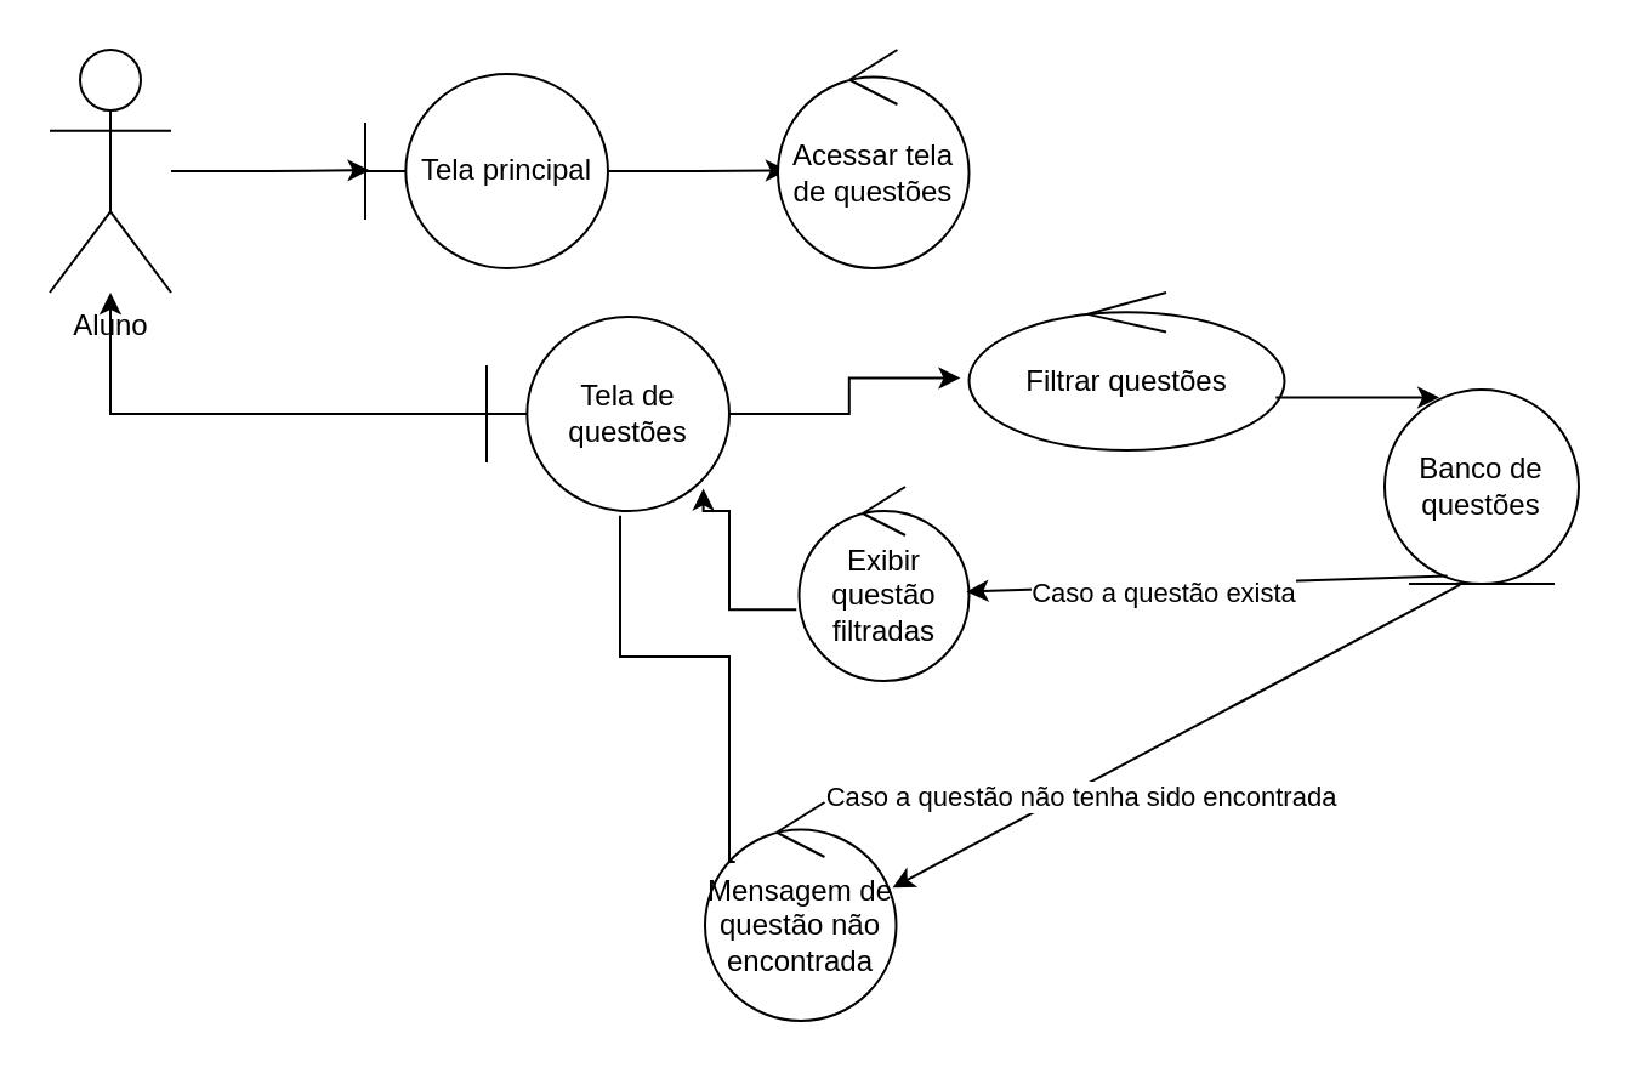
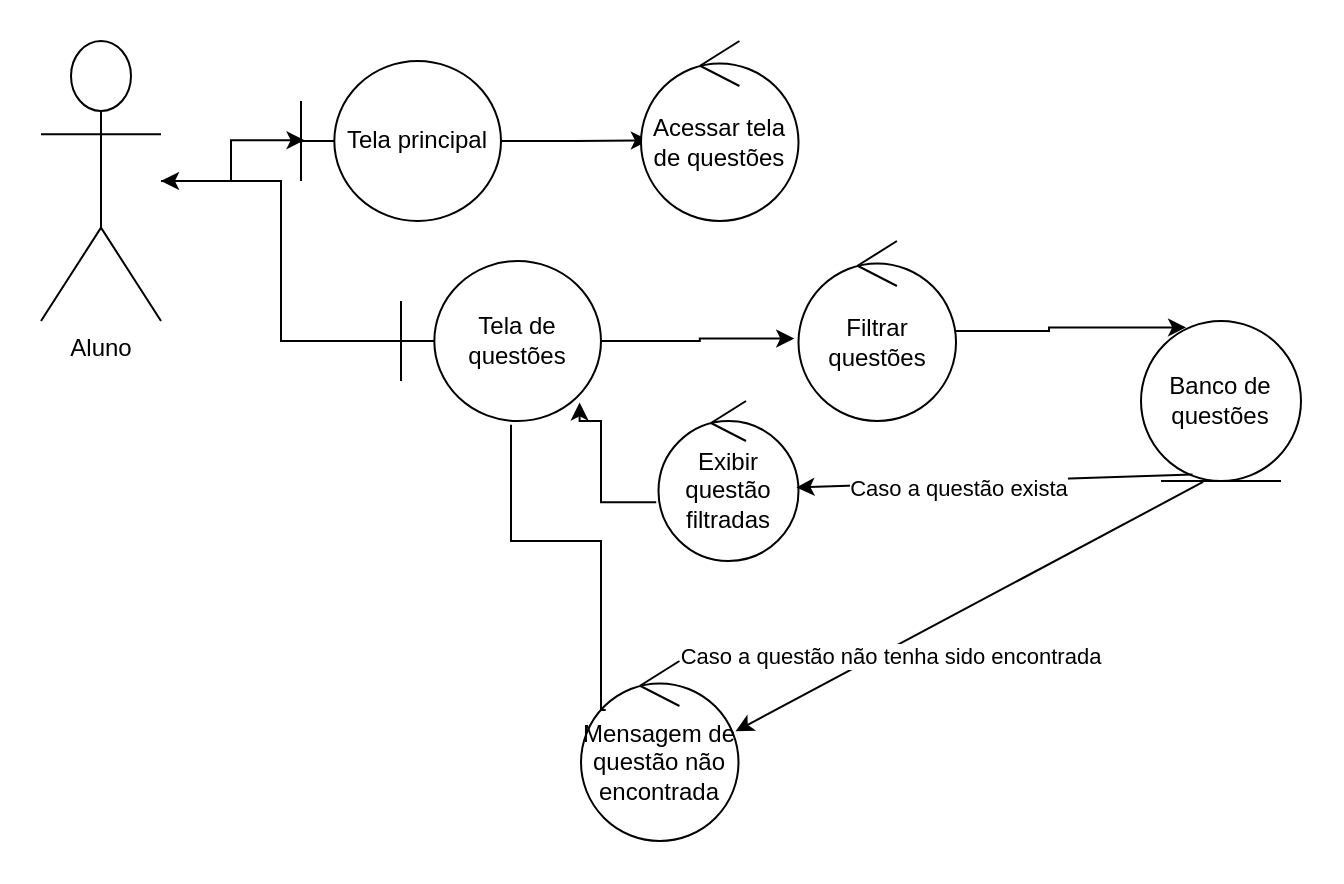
  <mxCell id="0" />
  <mxCell id="1" parent="0" />
- <mxCell id="2" value="Aluno" style="shape=umlActor;verticalLabelPosition=bottom;verticalAlign=top;html=1;outlineConnect=0;" parent="1" vertex="1"><mxGeometry x="20" y="20" width="50" height="100" as="geometry" /></mxCell>
+ <mxCell id="2" value="Aluno" style="shape=umlActor;verticalLabelPosition=bottom;verticalAlign=top;html=1;outlineConnect=0;" parent="1" vertex="1"><mxGeometry x="20" y="20" width="60" height="140" as="geometry" /></mxCell>
  <mxCell id="3" value="Tela principal" style="shape=umlBoundary;whiteSpace=wrap;html=1;" parent="1" vertex="1"><mxGeometry x="150" y="30" width="100" height="80" as="geometry" /></mxCell>
  <mxCell id="4" style="edgeStyle=orthogonalEdgeStyle;rounded=0;orthogonalLoop=1;jettySize=auto;html=1;entryX=0.05;entryY=0.496;entryDx=0;entryDy=0;entryPerimeter=0;" parent="1" source="3" edge="1"><mxGeometry relative="1" as="geometry"><mxPoint x="323.938" y="69.64" as="targetPoint" /></mxGeometry></mxCell>
  <mxCell id="5" style="edgeStyle=orthogonalEdgeStyle;rounded=0;orthogonalLoop=1;jettySize=auto;html=1;entryX=0.018;entryY=0.495;entryDx=0;entryDy=0;entryPerimeter=0;" parent="1" source="2" target="3" edge="1"><mxGeometry relative="1" as="geometry" /></mxCell>
  <mxCell id="6" value="Acessar tela de questões" style="ellipse;shape=umlControl;whiteSpace=wrap;html=1;" parent="1" vertex="1"><mxGeometry x="320" y="20" width="78.75" height="90" as="geometry" /></mxCell>
  <mxCell id="7" style="edgeStyle=orthogonalEdgeStyle;rounded=0;orthogonalLoop=1;jettySize=auto;html=1;" parent="1" source="8" target="2" edge="1"><mxGeometry relative="1" as="geometry" /></mxCell>
  <mxCell id="8" value="Tela de questões" style="shape=umlBoundary;whiteSpace=wrap;html=1;" parent="1" vertex="1"><mxGeometry x="200" y="130" width="100" height="80" as="geometry" /></mxCell>
- <mxCell id="9" value="Filtrar questões" style="ellipse;shape=umlControl;whiteSpace=wrap;html=1;" parent="1" vertex="1"><mxGeometry x="398.75" y="120" width="130" height="65" as="geometry" /></mxCell>
+ <mxCell id="9" value="Filtrar questões" style="ellipse;shape=umlControl;whiteSpace=wrap;html=1;" parent="1" vertex="1"><mxGeometry x="398.75" y="120" width="78.75" height="90" as="geometry" /></mxCell>
  <mxCell id="10" style="edgeStyle=orthogonalEdgeStyle;rounded=0;orthogonalLoop=1;jettySize=auto;html=1;entryX=-0.027;entryY=0.542;entryDx=0;entryDy=0;entryPerimeter=0;" parent="1" source="8" target="9" edge="1"><mxGeometry relative="1" as="geometry" /></mxCell>
  <mxCell id="11" value="Banco de questões" style="ellipse;shape=umlEntity;whiteSpace=wrap;html=1;" parent="1" vertex="1"><mxGeometry x="570" y="160" width="80" height="80" as="geometry" /></mxCell>
  <mxCell id="12" style="edgeStyle=orthogonalEdgeStyle;rounded=0;orthogonalLoop=1;jettySize=auto;html=1;entryX=0.282;entryY=0.04;entryDx=0;entryDy=0;entryPerimeter=0;" parent="1" source="9" target="11" edge="1"><mxGeometry relative="1" as="geometry"><Array as="points"><mxPoint x="524" y="165" /><mxPoint x="524" y="163" /></Array></mxGeometry></mxCell>
  <mxCell id="13" value="Exibir questão filtradas" style="ellipse;shape=umlControl;whiteSpace=wrap;html=1;" parent="1" vertex="1"><mxGeometry x="328.75" y="200" width="70" height="80" as="geometry" /></mxCell>
  <mxCell id="14" value="" style="endArrow=classic;html=1;rounded=0;exitX=0.322;exitY=0.96;exitDx=0;exitDy=0;exitPerimeter=0;entryX=0.985;entryY=0.54;entryDx=0;entryDy=0;entryPerimeter=0;" parent="1" source="11" target="13" edge="1"><mxGeometry width="50" height="50" relative="1" as="geometry"><mxPoint x="330" y="250" as="sourcePoint" /><mxPoint x="570" y="310" as="targetPoint" /></mxGeometry></mxCell>
  <mxCell id="15" value="Caso a questão exista" style="edgeLabel;html=1;align=center;verticalAlign=middle;resizable=0;points=[];" parent="14" vertex="1" connectable="0"><mxGeometry x="0.183" y="3" relative="1" as="geometry"><mxPoint as="offset" /></mxGeometry></mxCell>
  <mxCell id="16" style="edgeStyle=orthogonalEdgeStyle;rounded=0;orthogonalLoop=1;jettySize=auto;html=1;entryX=0.893;entryY=0.884;entryDx=0;entryDy=0;entryPerimeter=0;exitX=-0.016;exitY=0.633;exitDx=0;exitDy=0;exitPerimeter=0;" parent="1" source="13" target="8" edge="1"><mxGeometry relative="1" as="geometry"><Array as="points"><mxPoint x="300" y="251" /><mxPoint x="300" y="210" /><mxPoint x="289" y="210" /></Array></mxGeometry></mxCell>
  <mxCell id="17" value="Mensagem de questão não encontrada" style="ellipse;shape=umlControl;whiteSpace=wrap;html=1;" parent="1" vertex="1"><mxGeometry x="290" y="330" width="78.75" height="90" as="geometry" /></mxCell>
  <mxCell id="18" value="" style="endArrow=classic;html=1;rounded=0;exitX=0.388;exitY=1.006;exitDx=0;exitDy=0;exitPerimeter=0;entryX=0.981;entryY=0.391;entryDx=0;entryDy=0;entryPerimeter=0;" parent="1" source="11" target="17" edge="1"><mxGeometry width="50" height="50" relative="1" as="geometry"><mxPoint x="410" y="290" as="sourcePoint" /><mxPoint x="460" y="240" as="targetPoint" /></mxGeometry></mxCell>
  <mxCell id="19" value="Caso a questão não tenha sido encontrada" style="edgeLabel;html=1;align=center;verticalAlign=middle;resizable=0;points=[];" parent="18" vertex="1" connectable="0"><mxGeometry x="0.348" y="3" relative="1" as="geometry"><mxPoint as="offset" /></mxGeometry></mxCell>
  <mxCell id="20" style="edgeStyle=orthogonalEdgeStyle;rounded=0;orthogonalLoop=1;jettySize=auto;html=1;entryX=0.55;entryY=1.023;entryDx=0;entryDy=0;entryPerimeter=0;exitX=0.157;exitY=0.272;exitDx=0;exitDy=0;exitPerimeter=0;endArrow=none;" parent="1" source="17" target="8" edge="1"><mxGeometry relative="1" as="geometry"><Array as="points"><mxPoint x="300" y="355" /><mxPoint x="300" y="270" /><mxPoint x="255" y="270" /></Array></mxGeometry></mxCell>
